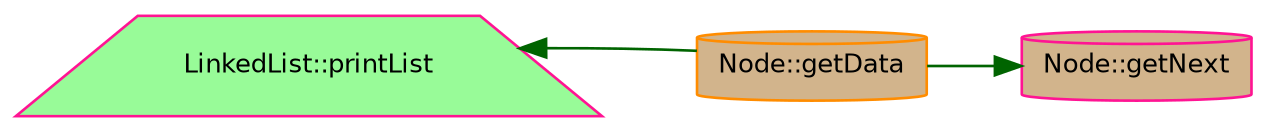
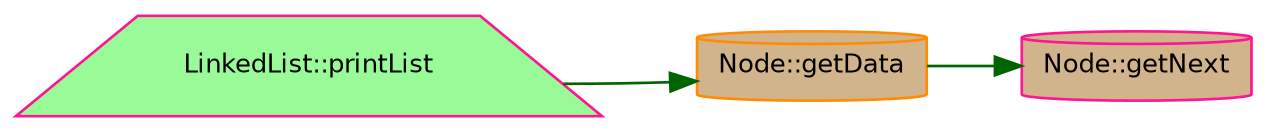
  digraph {
    rankdir=LR
    node [color=deeppink fillcolor=tan fontname=Helvetica fontsize=10 shape=cylinder style=filled]
    edge [color=darkgreen fontname=Helvetica fontsize=10 labelfontname=Helvetica labelfontsize=10 style=solid]
    n1 [fillcolor=palegreen fontcolor=black height=0.2 label="LinkedList::printList" shape=trapezium width=0.4]
    n2 [color=darkorange height=0.2 label="Node::getData" width=0.4]
    n3 [height=0.2 label="Node::getNext" width=0.4]
-   n2 -> n1
+   n1 -> n2
    n2 -> n3
  }
